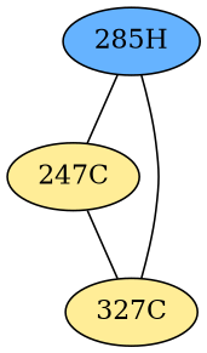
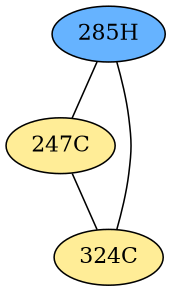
  graph {
    node [fillcolor="#FFED97" style=radial]
    edge [penwidth=1]
    n1 [fillcolor="#66B3FF" label="285H"]
    "247C"
-   "324C" [label="327C"]
+   "324C"
    n1 -- "247C"
    n1 -- "324C"
    "247C" -- "324C"
  }
